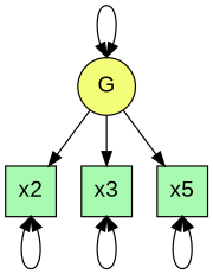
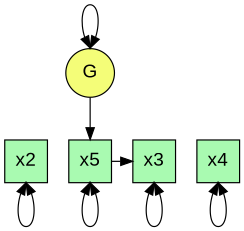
  digraph {
    node [fillcolor="#a9fab1" fontname=Arial fontsize=16 shape=square style=filled]
    edge [dir=both headport=s tailport=s]
    x2 [height=0.5 width=0.5]
    x3 [height=0.5 width=0.5]
+   x4 [height=0.5 width=0.5]
    x5 [height=0.5 width=0.5]
    G [fillcolor="#f4fd78" shape=circle]
    subgraph sub_1 {
      rank=max
      x2
      x3
+     x4
      x5
    }
    x2 -> x2
    x3 -> x3
+   x4 -> x4
    x5 -> x5
-   G -> x2 [dir=forward headport="" tailport=""]
-   G -> x3 [dir=forward headport="" tailport=""]
+   x5 -> x3 [dir=forward headport="" tailport=""]
    G -> x5 [dir=forward headport="" tailport=""]
    G -> G [headport=n tailport=n]
  }
